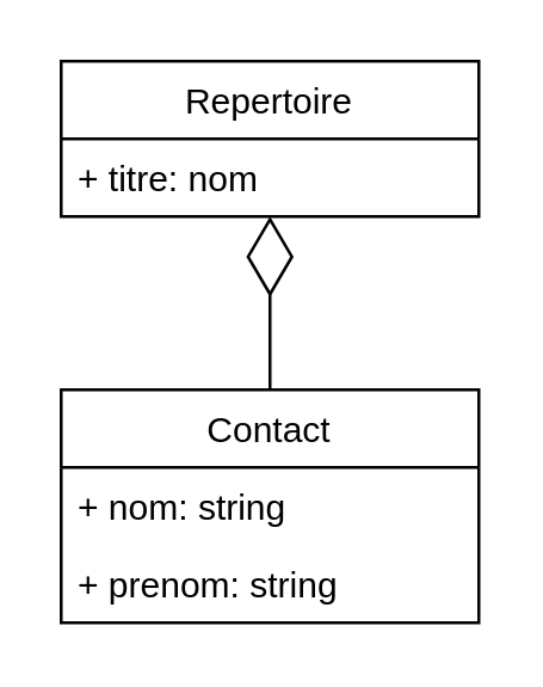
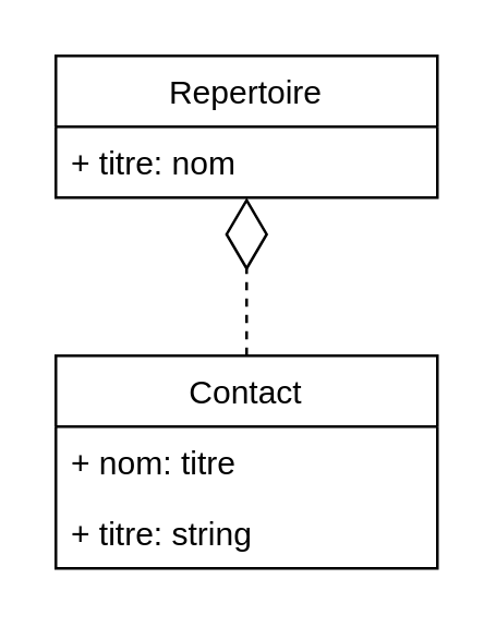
  <mxCell id="0" />
  <mxCell id="1" parent="0" />
  <mxCell id="2" value="Repertoire" style="swimlane;fontStyle=0;childLayout=stackLayout;horizontal=1;startSize=26;fillColor=none;horizontalStack=0;resizeParent=1;resizeParentMax=0;resizeLast=0;collapsible=1;marginBottom=0;" parent="1" vertex="1"><mxGeometry x="20" y="20" width="140" height="52" as="geometry" /></mxCell>
  <mxCell id="3" value="+ titre: nom" style="text;strokeColor=none;fillColor=none;align=left;verticalAlign=top;spacingLeft=4;spacingRight=4;overflow=hidden;rotatable=0;points=[[0,0.5],[1,0.5]];portConstraint=eastwest;" parent="2" vertex="1"><mxGeometry y="26" width="140" height="26" as="geometry" /></mxCell>
  <mxCell id="4" value="Contact" style="swimlane;fontStyle=0;childLayout=stackLayout;horizontal=1;startSize=26;fillColor=none;horizontalStack=0;resizeParent=1;resizeParentMax=0;resizeLast=0;collapsible=1;marginBottom=0;" parent="1" vertex="1"><mxGeometry x="20" y="130" width="140" height="78" as="geometry" /></mxCell>
- <mxCell id="5" value="+ nom: string&#10;" style="text;strokeColor=none;fillColor=none;align=left;verticalAlign=top;spacingLeft=4;spacingRight=4;overflow=hidden;rotatable=0;points=[[0,0.5],[1,0.5]];portConstraint=eastwest;" parent="4" vertex="1"><mxGeometry y="26" width="140" height="26" as="geometry" /></mxCell>
- <mxCell id="6" value="+ prenom: string" style="text;strokeColor=none;fillColor=none;align=left;verticalAlign=top;spacingLeft=4;spacingRight=4;overflow=hidden;rotatable=0;points=[[0,0.5],[1,0.5]];portConstraint=eastwest;" parent="4" vertex="1"><mxGeometry y="52" width="140" height="26" as="geometry" /></mxCell>
- <mxCell id="7" value="" style="endArrow=diamondThin;endFill=0;endSize=24;html=1;" parent="1" source="4" target="2" edge="1"><mxGeometry width="160" relative="1" as="geometry"><mxPoint x="20" y="230" as="sourcePoint" /><mxPoint x="180" y="230" as="targetPoint" /></mxGeometry></mxCell>
+ <mxCell id="5" value="+ nom: titre&#10;" style="text;strokeColor=none;fillColor=none;align=left;verticalAlign=top;spacingLeft=4;spacingRight=4;overflow=hidden;rotatable=0;points=[[0,0.5],[1,0.5]];portConstraint=eastwest;" parent="4" vertex="1"><mxGeometry y="26" width="140" height="26" as="geometry" /></mxCell>
+ <mxCell id="6" value="+ titre: string" style="text;strokeColor=none;fillColor=none;align=left;verticalAlign=top;spacingLeft=4;spacingRight=4;overflow=hidden;rotatable=0;points=[[0,0.5],[1,0.5]];portConstraint=eastwest;" parent="4" vertex="1"><mxGeometry y="52" width="140" height="26" as="geometry" /></mxCell>
+ <mxCell id="7" value="" style="endArrow=diamondThin;endFill=0;endSize=24;html=1;dashed=1;" parent="1" source="4" target="2" edge="1"><mxGeometry width="160" relative="1" as="geometry"><mxPoint x="20" y="230" as="sourcePoint" /><mxPoint x="180" y="230" as="targetPoint" /></mxGeometry></mxCell>
